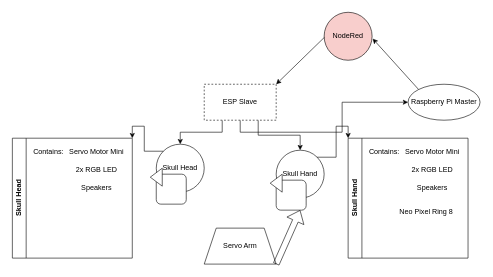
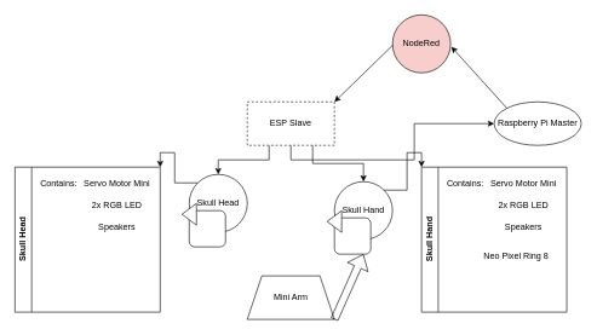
  <mxCell id="0" />
  <mxCell id="1" parent="0" />
  <mxCell id="2" style="edgeStyle=orthogonalEdgeStyle;rounded=0;orthogonalLoop=1;jettySize=auto;html=1;exitX=0.75;exitY=1;exitDx=0;exitDy=0;entryX=0.5;entryY=0;entryDx=0;entryDy=0;" parent="1" source="5" target="13" edge="1"><mxGeometry relative="1" as="geometry" /></mxCell>
  <mxCell id="3" style="edgeStyle=orthogonalEdgeStyle;rounded=0;orthogonalLoop=1;jettySize=auto;html=1;exitX=0.5;exitY=1;exitDx=0;exitDy=0;" parent="1" source="5" target="6" edge="1"><mxGeometry relative="1" as="geometry" /></mxCell>
  <mxCell id="4" style="edgeStyle=orthogonalEdgeStyle;rounded=0;orthogonalLoop=1;jettySize=auto;html=1;exitX=0.25;exitY=1;exitDx=0;exitDy=0;entryX=0.5;entryY=0;entryDx=0;entryDy=0;" parent="1" source="5" target="9" edge="1"><mxGeometry relative="1" as="geometry" /></mxCell>
  <mxCell id="5" value="ESP Slave" style="rounded=0;whiteSpace=wrap;html=1;dashed=1;" parent="1" vertex="1"><mxGeometry x="340" y="140" width="120" height="60" as="geometry" /></mxCell>
  <mxCell id="6" value="Raspberry Pi Master" style="ellipse;whiteSpace=wrap;html=1;" parent="1" vertex="1"><mxGeometry x="680" y="140" width="120" height="60" as="geometry" /></mxCell>
  <mxCell id="7" value="NodeRed" style="ellipse;whiteSpace=wrap;html=1;aspect=fixed;fillColor=#f8cecc;" parent="1" vertex="1"><mxGeometry x="540" y="20" width="80" height="80" as="geometry" /></mxCell>
  <mxCell id="8" value="" style="group;rotation=90;" parent="1" vertex="1" connectable="0"><mxGeometry x="250" y="240" width="90" height="100" as="geometry" /></mxCell>
  <mxCell id="9" value="Skull Head" style="ellipse;whiteSpace=wrap;html=1;aspect=fixed;" parent="8" vertex="1"><mxGeometry x="10" width="80" height="80" as="geometry" /></mxCell>
  <mxCell id="10" value="" style="rounded=1;whiteSpace=wrap;html=1;direction=south;" parent="8" vertex="1"><mxGeometry x="10" y="50" width="50" height="50" as="geometry" /></mxCell>
  <mxCell id="11" value="" style="triangle;whiteSpace=wrap;html=1;direction=west;" parent="8" vertex="1"><mxGeometry y="40" width="20" height="30" as="geometry" /></mxCell>
  <mxCell id="12" value="" style="group" parent="1" vertex="1" connectable="0"><mxGeometry x="450" y="250" width="90" height="100" as="geometry" /></mxCell>
  <mxCell id="13" value="Skull Hand" style="ellipse;whiteSpace=wrap;html=1;aspect=fixed;" parent="12" vertex="1"><mxGeometry x="10" width="80" height="80" as="geometry" /></mxCell>
  <mxCell id="14" value="" style="rounded=1;whiteSpace=wrap;html=1;direction=south;" parent="12" vertex="1"><mxGeometry x="10" y="50" width="50" height="50" as="geometry" /></mxCell>
  <mxCell id="15" value="" style="triangle;whiteSpace=wrap;html=1;direction=west;" parent="12" vertex="1"><mxGeometry y="40" width="20" height="30" as="geometry" /></mxCell>
- <mxCell id="16" value="Servo Arm" style="shape=trapezoid;perimeter=trapezoidPerimeter;whiteSpace=wrap;html=1;fixedSize=1;" parent="1" vertex="1"><mxGeometry x="340" y="380" width="120" height="60" as="geometry" /></mxCell>
+ <mxCell id="16" value="Mini Arm" style="shape=trapezoid;perimeter=trapezoidPerimeter;whiteSpace=wrap;html=1;fixedSize=1;" parent="1" vertex="1"><mxGeometry x="340" y="380" width="120" height="60" as="geometry" /></mxCell>
  <mxCell id="17" value="Skull Head" style="swimlane;horizontal=0;whiteSpace=wrap;html=1;" parent="1" vertex="1"><mxGeometry x="20" y="230" width="200" height="200" as="geometry" /></mxCell>
  <mxCell id="18" value="2x RGB LED" style="text;html=1;align=center;verticalAlign=middle;resizable=0;points=[];autosize=1;strokeColor=none;fillColor=none;" parent="17" vertex="1"><mxGeometry x="95" y="38" width="90" height="30" as="geometry" /></mxCell>
  <mxCell id="19" value="Speakers" style="text;html=1;align=center;verticalAlign=middle;resizable=0;points=[];autosize=1;strokeColor=none;fillColor=none;" parent="17" vertex="1"><mxGeometry x="105" y="68" width="70" height="30" as="geometry" /></mxCell>
  <mxCell id="20" value="Servo Motor Mini" style="text;html=1;align=center;verticalAlign=middle;resizable=0;points=[];autosize=1;strokeColor=none;fillColor=none;" parent="17" vertex="1"><mxGeometry x="85" y="8" width="110" height="30" as="geometry" /></mxCell>
  <mxCell id="21" value="" style="endArrow=classic;html=1;rounded=0;entryX=1;entryY=0;entryDx=0;entryDy=0;exitX=0.13;exitY=0.77;exitDx=0;exitDy=0;exitPerimeter=0;" parent="1" target="5" edge="1"><mxGeometry width="50" height="50" relative="1" as="geometry"><mxPoint x="540.6" y="61.6" as="sourcePoint" /><mxPoint x="440" y="20" as="targetPoint" /></mxGeometry></mxCell>
  <mxCell id="22" value="Contains:" style="text;html=1;align=center;verticalAlign=middle;resizable=0;points=[];autosize=1;strokeColor=none;fillColor=none;" parent="1" vertex="1"><mxGeometry x="45" y="238" width="70" height="30" as="geometry" /></mxCell>
  <mxCell id="23" value="Skull Hand" style="swimlane;horizontal=0;whiteSpace=wrap;html=1;startSize=23;" parent="1" vertex="1"><mxGeometry x="580" y="230" width="200" height="200" as="geometry" /></mxCell>
  <mxCell id="24" value="2x RGB LED" style="text;html=1;align=center;verticalAlign=middle;resizable=0;points=[];autosize=1;strokeColor=none;fillColor=none;" parent="23" vertex="1"><mxGeometry x="95" y="38" width="90" height="30" as="geometry" /></mxCell>
  <mxCell id="25" value="Speakers" style="text;html=1;align=center;verticalAlign=middle;resizable=0;points=[];autosize=1;strokeColor=none;fillColor=none;" parent="23" vertex="1"><mxGeometry x="105" y="68" width="70" height="30" as="geometry" /></mxCell>
  <mxCell id="26" value="Neo Pixel Ring 8" style="text;html=1;align=center;verticalAlign=middle;resizable=0;points=[];autosize=1;strokeColor=none;fillColor=none;" parent="23" vertex="1"><mxGeometry x="75" y="108" width="110" height="30" as="geometry" /></mxCell>
  <mxCell id="27" value="Contains:" style="text;html=1;align=center;verticalAlign=middle;resizable=0;points=[];autosize=1;strokeColor=none;fillColor=none;" parent="23" vertex="1"><mxGeometry x="25" y="8" width="70" height="30" as="geometry" /></mxCell>
  <mxCell id="28" value="Servo Motor Mini" style="text;html=1;align=center;verticalAlign=middle;resizable=0;points=[];autosize=1;strokeColor=none;fillColor=none;" parent="23" vertex="1"><mxGeometry x="85" y="8" width="110" height="30" as="geometry" /></mxCell>
  <mxCell id="29" style="edgeStyle=orthogonalEdgeStyle;rounded=0;orthogonalLoop=1;jettySize=auto;html=1;exitX=0;exitY=0;exitDx=0;exitDy=0;entryX=1;entryY=0;entryDx=0;entryDy=0;" parent="1" source="9" target="17" edge="1"><mxGeometry relative="1" as="geometry" /></mxCell>
  <mxCell id="30" style="edgeStyle=orthogonalEdgeStyle;rounded=0;orthogonalLoop=1;jettySize=auto;html=1;exitX=1;exitY=0;exitDx=0;exitDy=0;entryX=0;entryY=0;entryDx=0;entryDy=0;" parent="1" source="13" target="23" edge="1"><mxGeometry relative="1" as="geometry" /></mxCell>
  <mxCell id="31" value="" style="shape=flexArrow;endArrow=classic;html=1;rounded=0;" parent="1" edge="1"><mxGeometry width="50" height="50" relative="1" as="geometry"><mxPoint x="460" y="440" as="sourcePoint" /><mxPoint x="500" y="350" as="targetPoint" /></mxGeometry></mxCell>
  <mxCell id="32" value="" style="endArrow=classic;html=1;rounded=0;entryX=0.8;entryY=0.8;entryDx=0;entryDy=0;entryPerimeter=0;exitX=0;exitY=0;exitDx=0;exitDy=0;" parent="1" source="6" edge="1"><mxGeometry width="50" height="50" relative="1" as="geometry"><mxPoint x="430" y="200" as="sourcePoint" /><mxPoint x="621" y="64" as="targetPoint" /></mxGeometry></mxCell>
